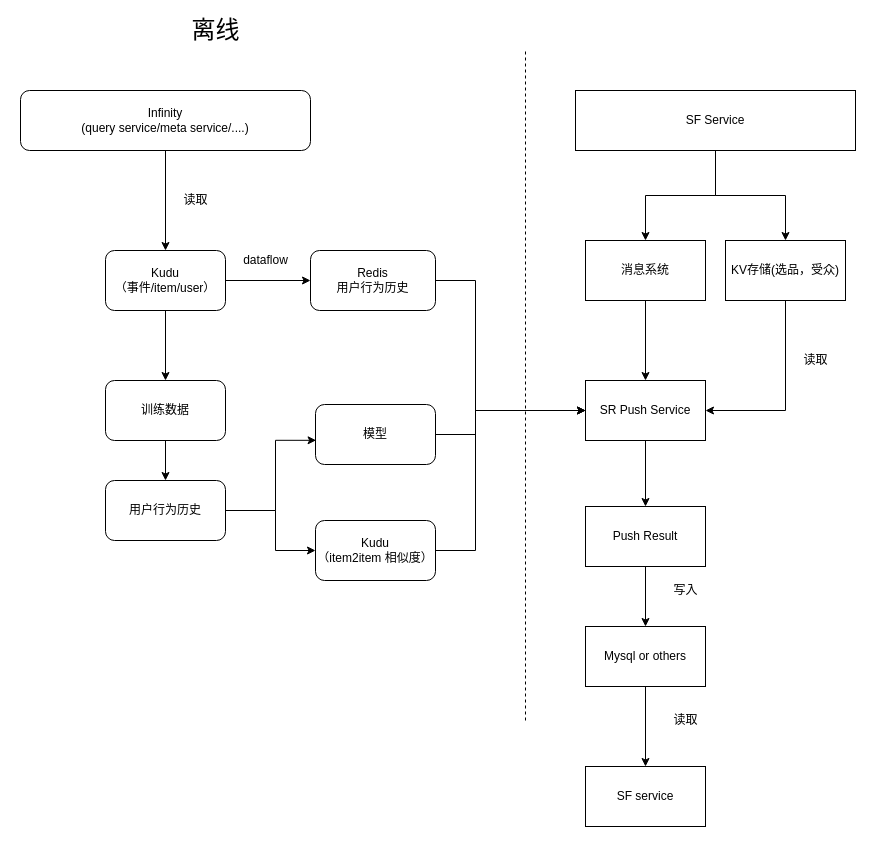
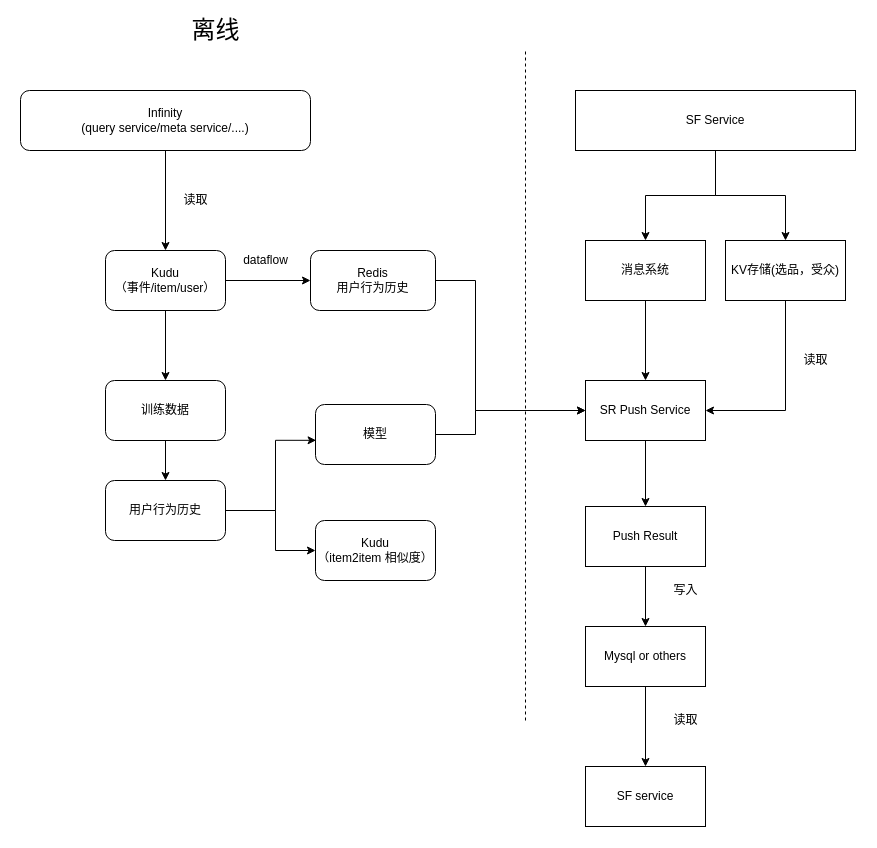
  <mxCell id="0" />
  <mxCell id="1" parent="0" />
  <mxCell id="2" value="" style="edgeStyle=orthogonalEdgeStyle;rounded=0;orthogonalLoop=1;jettySize=auto;html=1;" edge="1" parent="1" source="3" target="6"><mxGeometry relative="1" as="geometry" /></mxCell>
  <mxCell id="3" value="Infinity&lt;br&gt;(query service/meta service/....)" style="rounded=1;whiteSpace=wrap;html=1;" vertex="1" parent="1"><mxGeometry x="20" y="90" width="290" height="60" as="geometry" /></mxCell>
  <mxCell id="4" value="" style="edgeStyle=orthogonalEdgeStyle;rounded=0;orthogonalLoop=1;jettySize=auto;html=1;" edge="1" parent="1" source="6" target="9"><mxGeometry relative="1" as="geometry" /></mxCell>
  <mxCell id="5" value="" style="edgeStyle=orthogonalEdgeStyle;rounded=0;orthogonalLoop=1;jettySize=auto;html=1;" edge="1" parent="1" source="6" target="13"><mxGeometry relative="1" as="geometry" /></mxCell>
  <mxCell id="6" value="Kudu&lt;br&gt;（事件/item/user）" style="rounded=1;whiteSpace=wrap;html=1;" vertex="1" parent="1"><mxGeometry x="105" y="250" width="120" height="60" as="geometry" /></mxCell>
  <mxCell id="7" value="读取" style="text;html=1;align=center;verticalAlign=middle;resizable=0;points=[];autosize=1;" vertex="1" parent="1"><mxGeometry x="175" y="190" width="40" height="20" as="geometry" /></mxCell>
  <mxCell id="8" value="" style="edgeStyle=orthogonalEdgeStyle;rounded=0;orthogonalLoop=1;jettySize=auto;html=1;" edge="1" parent="1" source="9" target="30"><mxGeometry relative="1" as="geometry" /></mxCell>
  <mxCell id="9" value="训练数据" style="rounded=1;whiteSpace=wrap;html=1;" vertex="1" parent="1"><mxGeometry x="105" y="380" width="120" height="60" as="geometry" /></mxCell>
  <mxCell id="10" style="edgeStyle=orthogonalEdgeStyle;rounded=0;orthogonalLoop=1;jettySize=auto;html=1;exitX=1;exitY=0.5;exitDx=0;exitDy=0;entryX=0;entryY=0.5;entryDx=0;entryDy=0;" edge="1" parent="1" source="11" target="20"><mxGeometry relative="1" as="geometry"><Array as="points"><mxPoint x="475" y="434" /><mxPoint x="475" y="410" /></Array></mxGeometry></mxCell>
  <mxCell id="11" value="模型" style="rounded=1;whiteSpace=wrap;html=1;" vertex="1" parent="1"><mxGeometry x="315" y="404" width="120" height="60" as="geometry" /></mxCell>
  <mxCell id="12" value="" style="edgeStyle=orthogonalEdgeStyle;rounded=0;orthogonalLoop=1;jettySize=auto;html=1;entryX=0;entryY=0.5;entryDx=0;entryDy=0;" edge="1" parent="1" source="13" target="20"><mxGeometry relative="1" as="geometry"><mxPoint x="515" y="280" as="targetPoint" /><Array as="points"><mxPoint x="475" y="280" /><mxPoint x="475" y="410" /></Array></mxGeometry></mxCell>
  <mxCell id="13" value="Redis&lt;br&gt;用户行为历史" style="rounded=1;whiteSpace=wrap;html=1;" vertex="1" parent="1"><mxGeometry x="310" y="250" width="125" height="60" as="geometry" /></mxCell>
  <mxCell id="14" value="" style="edgeStyle=orthogonalEdgeStyle;rounded=0;orthogonalLoop=1;jettySize=auto;html=1;" edge="1" parent="1" source="16" target="18"><mxGeometry relative="1" as="geometry" /></mxCell>
  <mxCell id="15" style="edgeStyle=orthogonalEdgeStyle;rounded=0;orthogonalLoop=1;jettySize=auto;html=1;" edge="1" parent="1" source="16" target="35"><mxGeometry relative="1" as="geometry" /></mxCell>
  <mxCell id="16" value="SF Service" style="rounded=0;whiteSpace=wrap;html=1;" vertex="1" parent="1"><mxGeometry x="575" y="90" width="280" height="60" as="geometry" /></mxCell>
  <mxCell id="17" value="" style="edgeStyle=orthogonalEdgeStyle;rounded=0;orthogonalLoop=1;jettySize=auto;html=1;" edge="1" parent="1" source="18" target="20"><mxGeometry relative="1" as="geometry" /></mxCell>
  <mxCell id="18" value="消息系统" style="rounded=0;whiteSpace=wrap;html=1;" vertex="1" parent="1"><mxGeometry x="585" y="240" width="120" height="60" as="geometry" /></mxCell>
  <mxCell id="19" value="" style="edgeStyle=orthogonalEdgeStyle;rounded=0;orthogonalLoop=1;jettySize=auto;html=1;" edge="1" parent="1" source="24"><mxGeometry relative="1" as="geometry"><mxPoint x="645" y="546" as="targetPoint" /></mxGeometry></mxCell>
  <mxCell id="20" value="SR Push Service" style="rounded=0;whiteSpace=wrap;html=1;" vertex="1" parent="1"><mxGeometry x="585" y="380" width="120" height="60" as="geometry" /></mxCell>
  <mxCell id="21" value="" style="edgeStyle=orthogonalEdgeStyle;rounded=0;orthogonalLoop=1;jettySize=auto;html=1;" edge="1" parent="1" source="24" target="23"><mxGeometry relative="1" as="geometry" /></mxCell>
  <mxCell id="22" value="" style="edgeStyle=orthogonalEdgeStyle;rounded=0;orthogonalLoop=1;jettySize=auto;html=1;" edge="1" parent="1" source="23" target="36"><mxGeometry relative="1" as="geometry" /></mxCell>
  <mxCell id="23" value="Mysql or others" style="whiteSpace=wrap;html=1;rounded=0;" vertex="1" parent="1"><mxGeometry x="585" y="626" width="120" height="60" as="geometry" /></mxCell>
  <mxCell id="24" value="Push Result" style="whiteSpace=wrap;html=1;rounded=0;" vertex="1" parent="1"><mxGeometry x="585" y="506" width="120" height="60" as="geometry" /></mxCell>
  <mxCell id="25" value="" style="edgeStyle=orthogonalEdgeStyle;rounded=0;orthogonalLoop=1;jettySize=auto;html=1;" edge="1" parent="1" source="20" target="24"><mxGeometry relative="1" as="geometry"><mxPoint x="645" y="416" as="sourcePoint" /><mxPoint x="645" y="546" as="targetPoint" /></mxGeometry></mxCell>
  <mxCell id="26" value="dataflow" style="text;html=1;align=center;verticalAlign=middle;resizable=0;points=[];autosize=1;" vertex="1" parent="1"><mxGeometry x="235" y="250" width="60" height="20" as="geometry" /></mxCell>
- <mxCell id="27" value="" style="edgeStyle=orthogonalEdgeStyle;rounded=0;orthogonalLoop=1;jettySize=auto;html=1;entryX=0;entryY=0.5;entryDx=0;entryDy=0;" edge="1" parent="1" source="28" target="20"><mxGeometry relative="1" as="geometry"><mxPoint x="515" y="550" as="targetPoint" /><Array as="points"><mxPoint x="475" y="550" /><mxPoint x="475" y="410" /></Array></mxGeometry></mxCell>
  <mxCell id="28" value="Kudu&lt;br&gt;（item2item 相似度）" style="rounded=1;whiteSpace=wrap;html=1;" vertex="1" parent="1"><mxGeometry x="315" y="520" width="120" height="60" as="geometry" /></mxCell>
  <mxCell id="29" style="edgeStyle=orthogonalEdgeStyle;rounded=0;orthogonalLoop=1;jettySize=auto;html=1;exitX=1;exitY=0.5;exitDx=0;exitDy=0;" edge="1" parent="1" source="30" target="28"><mxGeometry relative="1" as="geometry"><Array as="points"><mxPoint x="275" y="510" /><mxPoint x="275" y="550" /></Array></mxGeometry></mxCell>
  <mxCell id="30" value="用户行为历史" style="rounded=1;whiteSpace=wrap;html=1;" vertex="1" parent="1"><mxGeometry x="105" y="480" width="120" height="60" as="geometry" /></mxCell>
  <mxCell id="31" style="edgeStyle=orthogonalEdgeStyle;rounded=0;orthogonalLoop=1;jettySize=auto;html=1;exitX=1;exitY=0.5;exitDx=0;exitDy=0;entryX=0.005;entryY=0.597;entryDx=0;entryDy=0;entryPerimeter=0;" edge="1" parent="1" source="30" target="11"><mxGeometry relative="1" as="geometry"><mxPoint x="218" y="450" as="sourcePoint" /><mxPoint x="295" y="440" as="targetPoint" /><Array as="points"><mxPoint x="275" y="510" /><mxPoint x="275" y="440" /></Array></mxGeometry></mxCell>
  <mxCell id="32" value="" style="endArrow=none;dashed=1;html=1;" edge="1" parent="1"><mxGeometry width="50" height="50" relative="1" as="geometry"><mxPoint x="525" y="720" as="sourcePoint" /><mxPoint x="525" y="50" as="targetPoint" /></mxGeometry></mxCell>
  <mxCell id="33" value="&lt;font style=&quot;font-size: 24px&quot;&gt;离线&lt;/font&gt;" style="text;html=1;align=center;verticalAlign=middle;resizable=0;points=[];autosize=1;" vertex="1" parent="1"><mxGeometry x="185" y="20" width="60" height="20" as="geometry" /></mxCell>
  <mxCell id="34" style="edgeStyle=orthogonalEdgeStyle;rounded=0;orthogonalLoop=1;jettySize=auto;html=1;" edge="1" parent="1" source="35" target="20"><mxGeometry relative="1" as="geometry"><Array as="points"><mxPoint x="785" y="410" /></Array></mxGeometry></mxCell>
  <mxCell id="35" value="KV存储(选品，受众)" style="rounded=0;whiteSpace=wrap;html=1;" vertex="1" parent="1"><mxGeometry x="725" y="240" width="120" height="60" as="geometry" /></mxCell>
  <mxCell id="36" value="SF service" style="whiteSpace=wrap;html=1;rounded=0;" vertex="1" parent="1"><mxGeometry x="585" y="766" width="120" height="60" as="geometry" /></mxCell>
  <mxCell id="37" value="读取" style="text;html=1;align=center;verticalAlign=middle;resizable=0;points=[];autosize=1;" vertex="1" parent="1"><mxGeometry x="795" y="350" width="40" height="20" as="geometry" /></mxCell>
  <mxCell id="38" value="读取" style="text;html=1;align=center;verticalAlign=middle;resizable=0;points=[];autosize=1;" vertex="1" parent="1"><mxGeometry x="665" y="710" width="40" height="20" as="geometry" /></mxCell>
  <mxCell id="39" value="写入" style="text;html=1;align=center;verticalAlign=middle;resizable=0;points=[];autosize=1;" vertex="1" parent="1"><mxGeometry x="665" y="580" width="40" height="20" as="geometry" /></mxCell>
